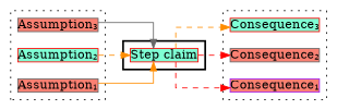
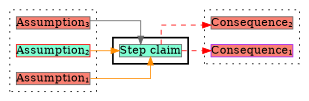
  digraph {
    concentrate=true
    fontsize=20
    rankdir=LR
    splines=ortho
    node [color=gray40 fillcolor=salmon fontcolor=black margin=0 shape=record style=filled]
    edge [color=darkorange]
    n1 [height=0 label="{Assumption₃}" width=0]
    n2 [color=red fillcolor=aquamarine height=0 label="{Assumption₂}" width=0]
    n3 [height=0 label="{Assumption₁}" width=0]
-   n4 [color=red fillcolor=aquamarine height=0 label="{Step claim}" width=0]
-   n5 [color=red fillcolor=aquamarine height=0 label="{Consequence₃}" width=0]
+   n4 [fillcolor=aquamarine height=0 label="{Step claim}" width=0]
    n6 [height=0 label="{Consequence₂}" width=0]
    n7 [color=purple height=0 label="{Consequence₁}" width=0]
    subgraph cluster_1 {
      style=dotted
      n1
      n2
      n3
    }
    subgraph cluster_2 {
      style=bold
      n4
    }
    subgraph cluster_3 {
      style=dotted
-     n5
      n6
      n7
    }
    n1 -> n4 [color=gray40]
-   n2 -> n4 [style=dashed]
+   n2 -> n4
    n3 -> n4
-   n4 -> n5 [style=dashed]
    n4 -> n6 [color=red style=dashed]
    n4 -> n7 [color=red style=dashed]
  }
